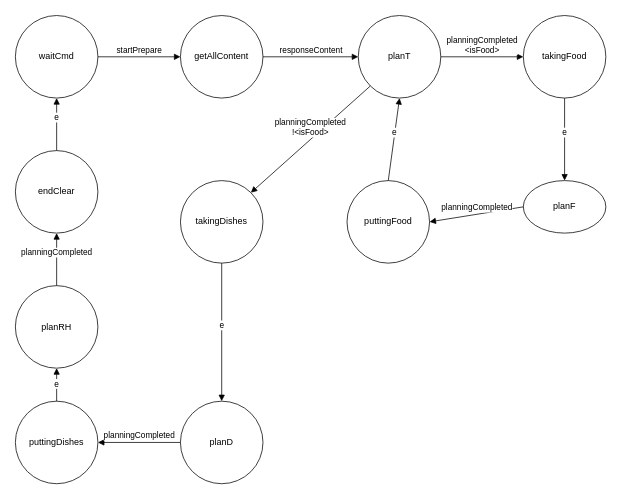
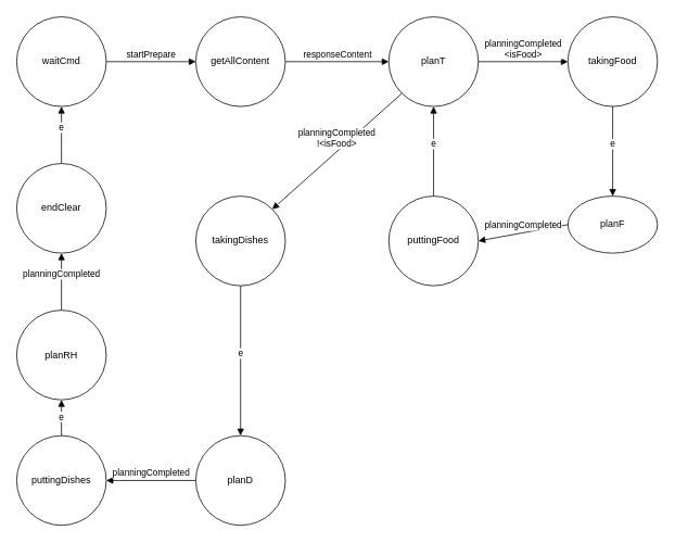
  <mxCell id="0" />
  <mxCell id="1" parent="0" />
  <mxCell id="2" value="waitCmd" style="ellipse;whiteSpace=wrap;html=1;" vertex="1" parent="1"><mxGeometry x="20" y="20" width="110" height="110" as="geometry" /></mxCell>
  <mxCell id="3" value="planD" style="ellipse;whiteSpace=wrap;html=1;" vertex="1" parent="1"><mxGeometry x="240" y="534" width="110" height="110" as="geometry" /></mxCell>
  <mxCell id="4" value="startPrepare" style="html=1;verticalAlign=bottom;endArrow=block;exitX=1;exitY=0.5;exitDx=0;exitDy=0;" edge="1" parent="1" source="2"><mxGeometry width="80" relative="1" as="geometry"><mxPoint x="130" y="70" as="sourcePoint" /><mxPoint x="240" y="75" as="targetPoint" /></mxGeometry></mxCell>
  <mxCell id="5" value="puttingDishes" style="ellipse;whiteSpace=wrap;html=1;" vertex="1" parent="1"><mxGeometry x="20" y="534" width="110" height="110" as="geometry" /></mxCell>
  <mxCell id="6" value="planningCompleted" style="html=1;verticalAlign=bottom;endArrow=block;exitX=0;exitY=0.5;exitDx=0;exitDy=0;" edge="1" parent="1" source="3"><mxGeometry width="80" relative="1" as="geometry"><mxPoint x="360" y="534" as="sourcePoint" /><mxPoint x="130" y="589" as="targetPoint" /></mxGeometry></mxCell>
  <mxCell id="7" value="planT" style="ellipse;whiteSpace=wrap;html=1;" vertex="1" parent="1"><mxGeometry x="477" y="20" width="110" height="110" as="geometry" /></mxCell>
  <mxCell id="8" value="takingFood" style="ellipse;whiteSpace=wrap;html=1;" vertex="1" parent="1"><mxGeometry x="697" y="20" width="110" height="110" as="geometry" /></mxCell>
  <mxCell id="9" value="planningCompleted&lt;br&gt;&amp;lt;isFood&amp;gt;" style="html=1;verticalAlign=bottom;endArrow=block;entryX=0;entryY=0.5;entryDx=0;entryDy=0;exitX=1;exitY=0.5;exitDx=0;exitDy=0;" edge="1" parent="1" target="8"><mxGeometry width="80" relative="1" as="geometry"><mxPoint x="587" y="75" as="sourcePoint" /><mxPoint x="697" y="68" as="targetPoint" /></mxGeometry></mxCell>
  <mxCell id="10" value="planF" style="ellipse;whiteSpace=wrap;html=1;" vertex="1" parent="1"><mxGeometry x="697" y="240" width="110" height="70" as="geometry" /></mxCell>
  <mxCell id="11" value="e" style="html=1;verticalAlign=bottom;endArrow=block;entryX=0.5;entryY=0;entryDx=0;entryDy=0;exitX=0.5;exitY=1;exitDx=0;exitDy=0;" edge="1" parent="1" target="10"><mxGeometry width="80" relative="1" as="geometry"><mxPoint x="752" y="130" as="sourcePoint" /><mxPoint x="917" y="68" as="targetPoint" /></mxGeometry></mxCell>
- <mxCell id="12" value="puttingFood" style="ellipse;whiteSpace=wrap;html=1;" vertex="1" parent="1"><mxGeometry x="462" y="240" width="110" height="110" as="geometry" /></mxCell>
+ <mxCell id="12" value="puttingFood" style="ellipse;whiteSpace=wrap;html=1;" vertex="1" parent="1"><mxGeometry x="477" y="240" width="110" height="110" as="geometry" /></mxCell>
  <mxCell id="13" value="planningCompleted" style="html=1;verticalAlign=bottom;endArrow=block;exitX=0;exitY=0.5;exitDx=0;exitDy=0;entryX=1;entryY=0.5;entryDx=0;entryDy=0;" edge="1" parent="1" source="10" target="12"><mxGeometry width="80" relative="1" as="geometry"><mxPoint x="287" y="320" as="sourcePoint" /><mxPoint x="367" y="320" as="targetPoint" /></mxGeometry></mxCell>
  <mxCell id="14" value="e" style="html=1;verticalAlign=bottom;endArrow=block;exitX=0.5;exitY=0;exitDx=0;exitDy=0;entryX=0.5;entryY=1;entryDx=0;entryDy=0;" edge="1" parent="1" source="12" target="7"><mxGeometry width="80" relative="1" as="geometry"><mxPoint x="257" y="300" as="sourcePoint" /><mxPoint x="337" y="300" as="targetPoint" /></mxGeometry></mxCell>
  <mxCell id="15" value="takingDishes" style="ellipse;whiteSpace=wrap;html=1;" vertex="1" parent="1"><mxGeometry x="240" y="240" width="110" height="110" as="geometry" /></mxCell>
  <mxCell id="16" value="planningCompleted&lt;br&gt;!&amp;lt;isFood&amp;gt;" style="html=1;verticalAlign=bottom;endArrow=block;exitX=0;exitY=1;exitDx=0;exitDy=0;entryX=1;entryY=0;entryDx=0;entryDy=0;" edge="1" parent="1" source="7" target="15"><mxGeometry width="80" relative="1" as="geometry"><mxPoint x="267" y="160" as="sourcePoint" /><mxPoint x="367" y="75" as="targetPoint" /></mxGeometry></mxCell>
  <mxCell id="17" value="planRH" style="ellipse;whiteSpace=wrap;html=1;" vertex="1" parent="1"><mxGeometry x="20" y="380" width="110" height="110" as="geometry" /></mxCell>
  <mxCell id="18" value="e" style="html=1;verticalAlign=bottom;endArrow=block;exitX=0.5;exitY=1;exitDx=0;exitDy=0;entryX=0.5;entryY=0;entryDx=0;entryDy=0;" edge="1" parent="1" target="3" source="15"><mxGeometry width="80" relative="1" as="geometry"><mxPoint x="240" y="305" as="sourcePoint" /><mxPoint x="110" y="390" as="targetPoint" /></mxGeometry></mxCell>
  <mxCell id="19" value="endClear" style="ellipse;whiteSpace=wrap;html=1;" vertex="1" parent="1"><mxGeometry x="20" y="200" width="110" height="110" as="geometry" /></mxCell>
  <mxCell id="20" value="planningCompleted" style="html=1;verticalAlign=bottom;endArrow=block;exitX=0.5;exitY=0;exitDx=0;exitDy=0;entryX=0.5;entryY=1;entryDx=0;entryDy=0;" edge="1" parent="1" source="17" target="19"><mxGeometry width="80" relative="1" as="geometry"><mxPoint x="60" y="370" as="sourcePoint" /><mxPoint x="140" y="370" as="targetPoint" /></mxGeometry></mxCell>
  <mxCell id="21" value="e" style="html=1;verticalAlign=bottom;endArrow=block;exitX=0.5;exitY=0;exitDx=0;exitDy=0;entryX=0.5;entryY=1;entryDx=0;entryDy=0;" edge="1" parent="1" source="19" target="2"><mxGeometry width="80" relative="1" as="geometry"><mxPoint x="140" y="180" as="sourcePoint" /><mxPoint x="220" y="180" as="targetPoint" /></mxGeometry></mxCell>
  <mxCell id="22" value="getAllContent" style="ellipse;whiteSpace=wrap;html=1;" vertex="1" parent="1"><mxGeometry x="240" y="20" width="110" height="110" as="geometry" /></mxCell>
  <mxCell id="23" value="responseContent" style="html=1;verticalAlign=bottom;endArrow=block;exitX=1;exitY=0.5;exitDx=0;exitDy=0;entryX=0;entryY=0.5;entryDx=0;entryDy=0;" edge="1" parent="1" source="22" target="7"><mxGeometry width="80" relative="1" as="geometry"><mxPoint x="350" y="75" as="sourcePoint" /><mxPoint x="440" y="75" as="targetPoint" /></mxGeometry></mxCell>
  <mxCell id="24" value="e" style="html=1;verticalAlign=bottom;endArrow=block;exitX=0.5;exitY=0;exitDx=0;exitDy=0;entryX=0.5;entryY=1;entryDx=0;entryDy=0;" edge="1" parent="1" source="5" target="17"><mxGeometry x="-0.364" width="80" relative="1" as="geometry"><mxPoint x="305" y="360" as="sourcePoint" /><mxPoint x="305" y="544" as="targetPoint" /><mxPoint as="offset" /></mxGeometry></mxCell>
